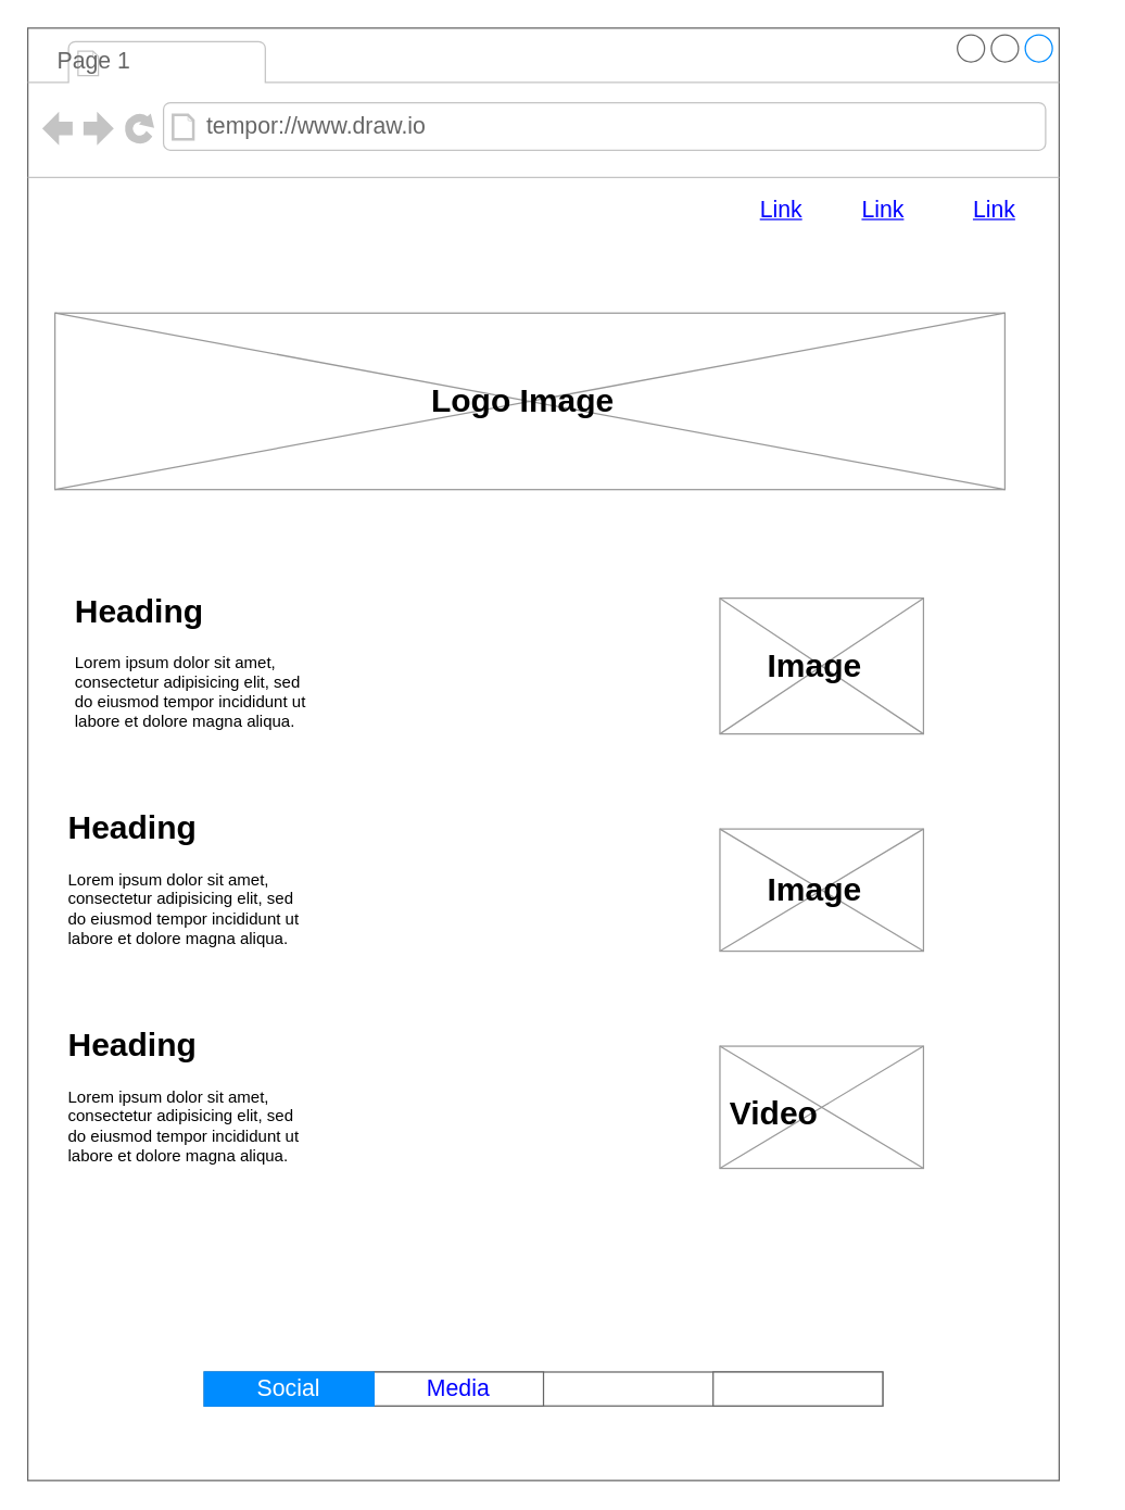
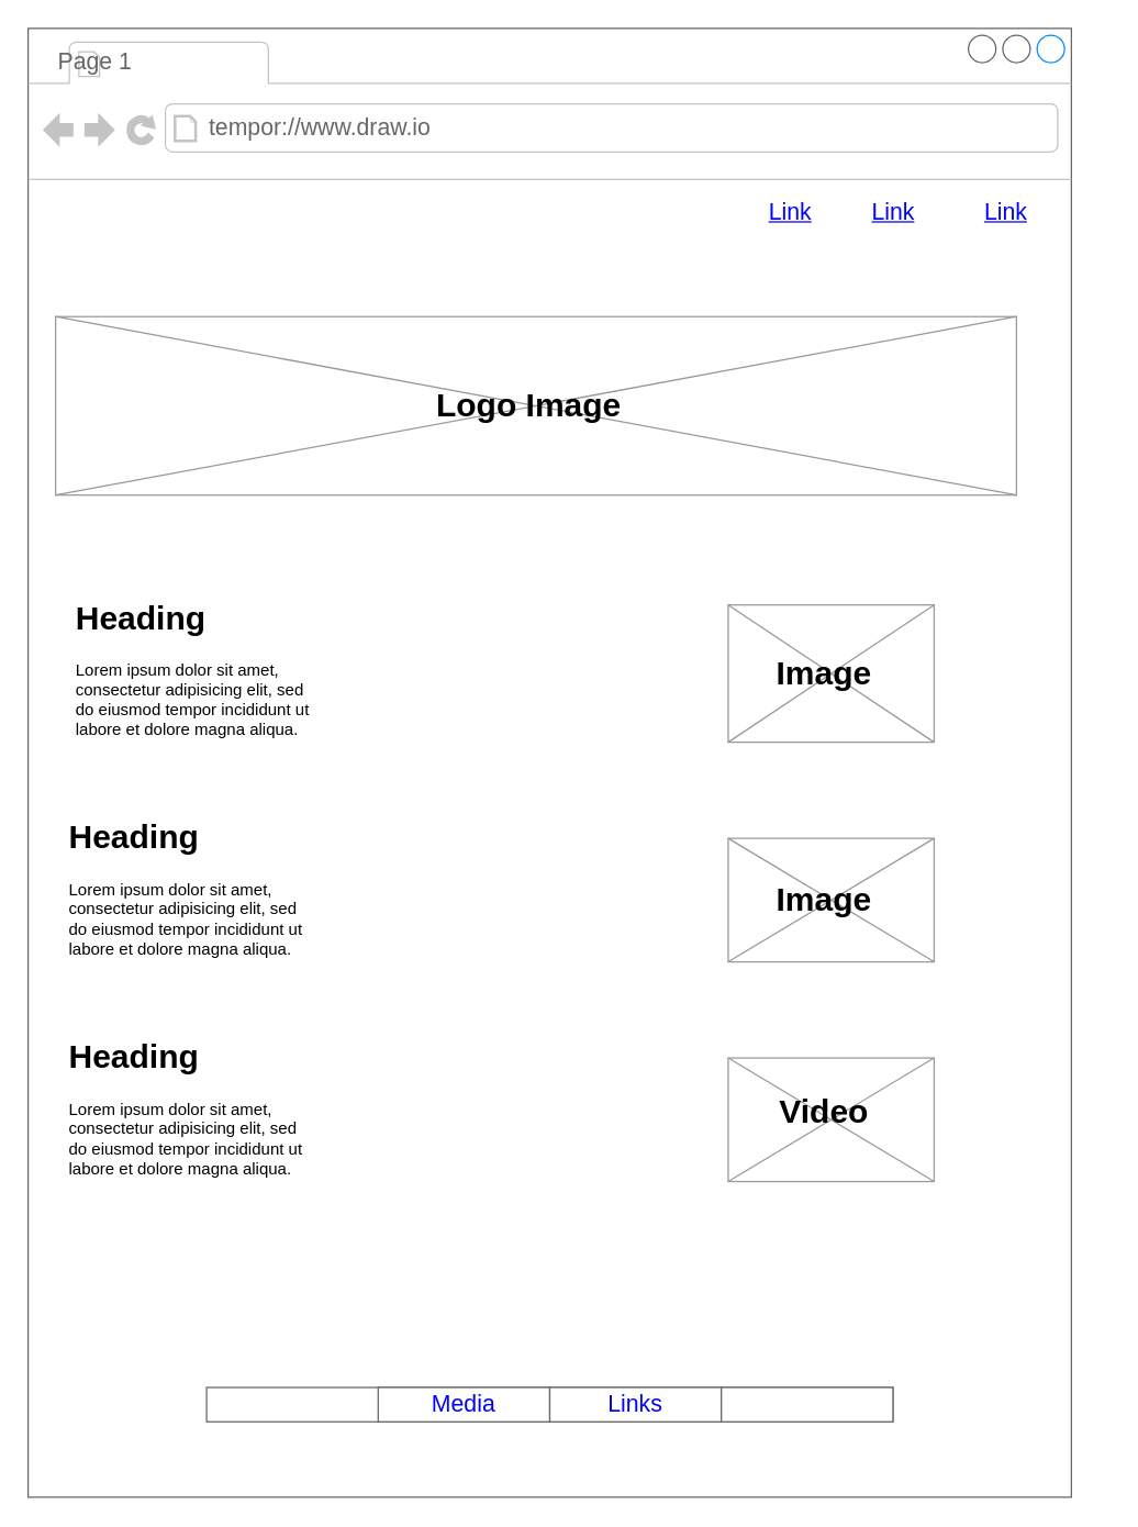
  <mxCell id="0" />
  <mxCell id="1" parent="0" />
  <mxCell id="2" value="" style="strokeWidth=1;shadow=0;dashed=0;align=center;html=1;shape=mxgraph.mockup.containers.browserWindow;rSize=0;strokeColor=#666666;strokeColor2=#008cff;strokeColor3=#c4c4c4;mainText=,;recursiveResize=0;" vertex="1" parent="1"><mxGeometry x="20" y="20" width="760" height="1070" as="geometry" /></mxCell>
  <mxCell id="3" value="Page 1" style="strokeWidth=1;shadow=0;dashed=0;align=center;html=1;shape=mxgraph.mockup.containers.anchor;fontSize=17;fontColor=#666666;align=left;whiteSpace=wrap;" vertex="1" parent="2"><mxGeometry x="20" y="12" width="110" height="26" as="geometry" /></mxCell>
  <mxCell id="4" value="tempor://www.draw.io" style="strokeWidth=1;shadow=0;dashed=0;align=center;html=1;shape=mxgraph.mockup.containers.anchor;rSize=0;fontSize=17;fontColor=#666666;align=left;" vertex="1" parent="2"><mxGeometry x="130" y="60" width="250" height="26" as="geometry" /></mxCell>
  <mxCell id="5" value="Link" style="shape=rectangle;strokeColor=none;fillColor=none;linkText=;fontSize=17;fontColor=#0000ff;fontStyle=4;html=1;align=center;" vertex="1" parent="2"><mxGeometry x="637" y="120" width="150" height="30" as="geometry" /></mxCell>
  <mxCell id="6" value="Link" style="shape=rectangle;strokeColor=none;fillColor=none;linkText=;fontSize=17;fontColor=#0000ff;fontStyle=4;html=1;align=center;" vertex="1" parent="2"><mxGeometry x="570" y="120" width="120" height="30" as="geometry" /></mxCell>
  <mxCell id="7" value="Link" style="shape=rectangle;strokeColor=none;fillColor=none;linkText=;fontSize=17;fontColor=#0000ff;fontStyle=4;html=1;align=center;" vertex="1" parent="2"><mxGeometry x="480" y="120" width="150" height="30" as="geometry" /></mxCell>
  <mxCell id="8" value="" style="verticalLabelPosition=bottom;shadow=0;dashed=0;align=center;html=1;verticalAlign=top;strokeWidth=1;shape=mxgraph.mockup.graphics.simpleIcon;strokeColor=#999999;" vertex="1" parent="2"><mxGeometry x="20" y="210" width="700" height="130" as="geometry" /></mxCell>
  <mxCell id="9" value="&lt;font style=&quot;font-size: 24px;&quot;&gt;&lt;b&gt;Logo Image&lt;/b&gt;&lt;/font&gt;" style="text;html=1;strokeColor=none;fillColor=none;align=center;verticalAlign=middle;whiteSpace=wrap;rounded=0;" vertex="1" parent="2"><mxGeometry x="170" y="240" width="390" height="70" as="geometry" /></mxCell>
  <mxCell id="10" value="&lt;h1&gt;Heading&lt;/h1&gt;&lt;p&gt;Lorem ipsum dolor sit amet, consectetur adipisicing elit, sed do eiusmod tempor incididunt ut labore et dolore magna aliqua.&lt;/p&gt;" style="text;html=1;strokeColor=none;fillColor=none;spacing=5;spacingTop=-20;whiteSpace=wrap;overflow=hidden;rounded=0;" vertex="1" parent="2"><mxGeometry x="30" y="410" width="190" height="120" as="geometry" /></mxCell>
  <mxCell id="11" value="&lt;h1&gt;Heading&lt;/h1&gt;&lt;p&gt;Lorem ipsum dolor sit amet, consectetur adipisicing elit, sed do eiusmod tempor incididunt ut labore et dolore magna aliqua.&lt;/p&gt;" style="text;html=1;strokeColor=none;fillColor=none;spacing=5;spacingTop=-20;whiteSpace=wrap;overflow=hidden;rounded=0;" vertex="1" parent="2"><mxGeometry x="25" y="570" width="190" height="120" as="geometry" /></mxCell>
  <mxCell id="12" value="&lt;h1&gt;Heading&lt;/h1&gt;&lt;p&gt;Lorem ipsum dolor sit amet, consectetur adipisicing elit, sed do eiusmod tempor incididunt ut labore et dolore magna aliqua.&lt;/p&gt;" style="text;html=1;strokeColor=none;fillColor=none;spacing=5;spacingTop=-20;whiteSpace=wrap;overflow=hidden;rounded=0;" vertex="1" parent="2"><mxGeometry x="25" y="730" width="190" height="120" as="geometry" /></mxCell>
  <mxCell id="13" value="" style="verticalLabelPosition=bottom;shadow=0;dashed=0;align=center;html=1;verticalAlign=top;strokeWidth=1;shape=mxgraph.mockup.graphics.simpleIcon;strokeColor=#999999;" vertex="1" parent="2"><mxGeometry x="510" y="420" width="150" height="100" as="geometry" /></mxCell>
  <mxCell id="14" value="" style="verticalLabelPosition=bottom;shadow=0;dashed=0;align=center;html=1;verticalAlign=top;strokeWidth=1;shape=mxgraph.mockup.graphics.simpleIcon;strokeColor=#999999;" vertex="1" parent="2"><mxGeometry x="510" y="590" width="150" height="90" as="geometry" /></mxCell>
  <mxCell id="15" value="" style="verticalLabelPosition=bottom;shadow=0;dashed=0;align=center;html=1;verticalAlign=top;strokeWidth=1;shape=mxgraph.mockup.graphics.simpleIcon;strokeColor=#999999;" vertex="1" parent="2"><mxGeometry x="510" y="750" width="150" height="90" as="geometry" /></mxCell>
  <mxCell id="16" value="&lt;font style=&quot;font-size: 24px;&quot;&gt;&lt;b&gt;Image&lt;/b&gt;&lt;/font&gt;" style="text;html=1;strokeColor=none;fillColor=none;align=center;verticalAlign=middle;whiteSpace=wrap;rounded=0;" vertex="1" parent="2"><mxGeometry x="550" y="455" width="60" height="30" as="geometry" /></mxCell>
  <mxCell id="17" value="&lt;font style=&quot;font-size: 24px;&quot;&gt;&lt;b&gt;Image&lt;/b&gt;&lt;/font&gt;" style="text;html=1;strokeColor=none;fillColor=none;align=center;verticalAlign=middle;whiteSpace=wrap;rounded=0;" vertex="1" parent="2"><mxGeometry x="550" y="620" width="60" height="30" as="geometry" /></mxCell>
- <mxCell id="18" value="&lt;font style=&quot;font-size: 24px;&quot;&gt;&lt;b&gt;Video&lt;/b&gt;&lt;/font&gt;" style="text;html=1;strokeColor=none;fillColor=none;align=center;verticalAlign=middle;whiteSpace=wrap;rounded=0;" vertex="1" parent="2"><mxGeometry x="520" y="785" width="60" height="30" as="geometry" /></mxCell>
+ <mxCell id="18" value="&lt;font style=&quot;font-size: 24px;&quot;&gt;&lt;b&gt;Video&lt;/b&gt;&lt;/font&gt;" style="text;html=1;strokeColor=none;fillColor=none;align=center;verticalAlign=middle;whiteSpace=wrap;rounded=0;" vertex="1" parent="2"><mxGeometry x="550" y="775" width="60" height="30" as="geometry" /></mxCell>
  <mxCell id="19" value="" style="strokeWidth=1;shadow=0;dashed=0;align=center;html=1;shape=mxgraph.mockup.text.rrect;rSize=0;strokeColor=#666666;" vertex="1" parent="2"><mxGeometry x="130" y="990" width="500" height="25" as="geometry" /></mxCell>
  <mxCell id="20" value="Media" style="strokeColor=inherit;fillColor=inherit;gradientColor=inherit;strokeWidth=1;shadow=0;dashed=0;align=center;html=1;shape=mxgraph.mockup.text.rrect;rSize=0;fontSize=17;fontColor=#0000ff;whiteSpace=wrap;" vertex="1" parent="19"><mxGeometry x="125" width="125" height="25" as="geometry" /></mxCell>
+ <mxCell id="21" value="Links" style="strokeColor=inherit;fillColor=inherit;gradientColor=inherit;strokeWidth=1;shadow=0;dashed=0;align=center;html=1;shape=mxgraph.mockup.text.rrect;rSize=0;fontSize=17;fontColor=#0000ff;whiteSpace=wrap;" vertex="1" parent="19"><mxGeometry x="250" width="125" height="25" as="geometry" /></mxCell>
  <mxCell id="22" value="" style="strokeColor=inherit;fillColor=inherit;gradientColor=inherit;strokeWidth=1;shadow=0;dashed=0;align=center;html=1;shape=mxgraph.mockup.text.rrect;rSize=0;fontSize=17;fontColor=#0000ff;whiteSpace=wrap;" vertex="1" parent="19"><mxGeometry x="375" width="125" height="25" as="geometry" /></mxCell>
- <mxCell id="23" value="Social" style="strokeWidth=1;shadow=0;dashed=0;align=center;html=1;shape=mxgraph.mockup.text.rrect;rSize=0;fontSize=17;fontColor=#ffffff;fillColor=#008cff;strokeColor=#008cff;whiteSpace=wrap;" vertex="1" parent="19"><mxGeometry width="125" height="25" as="geometry" /></mxCell>
